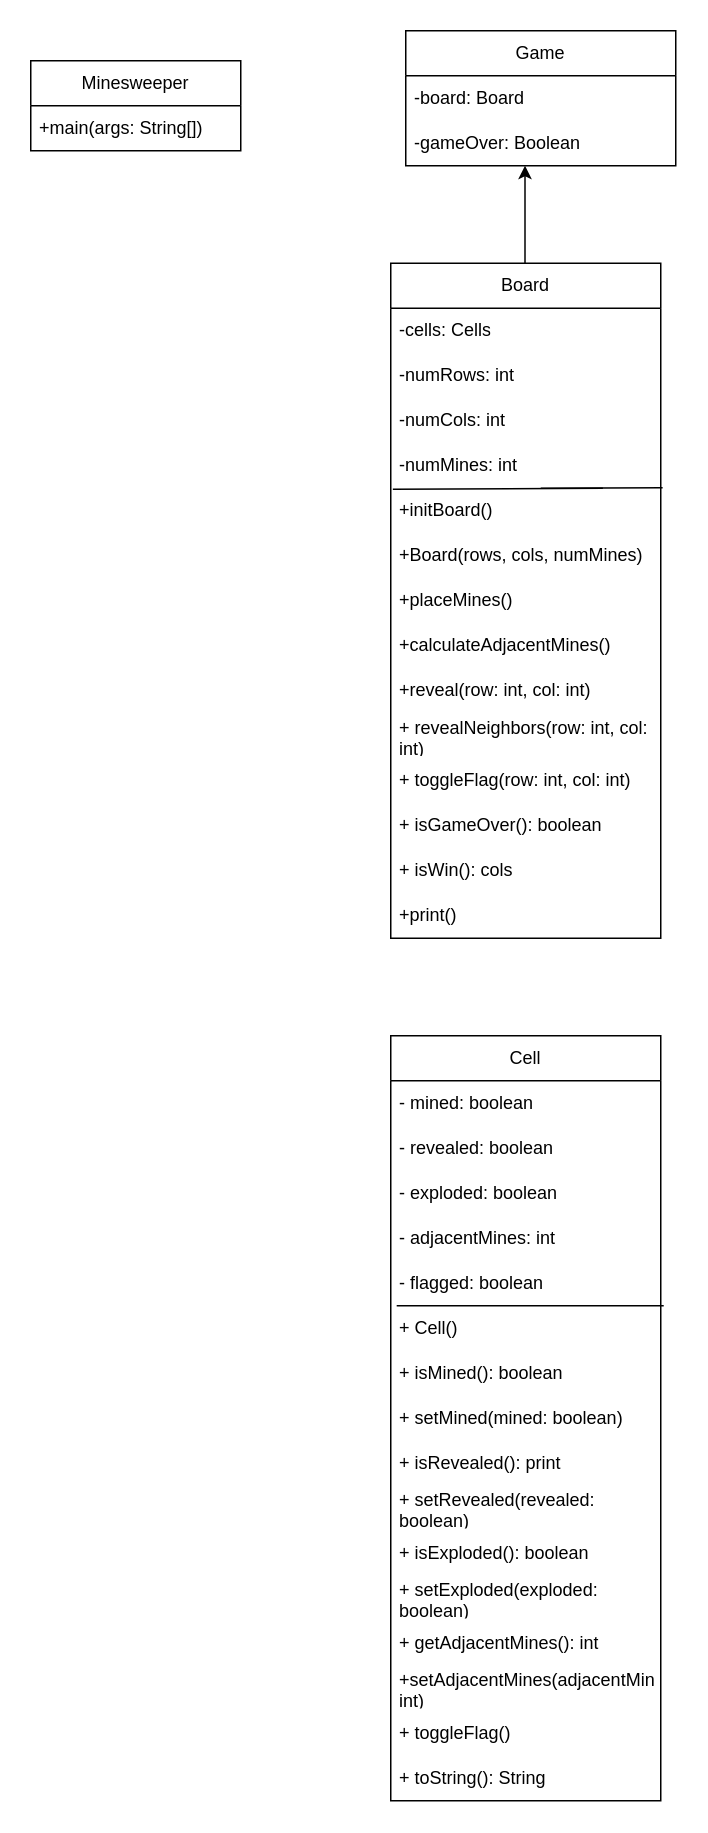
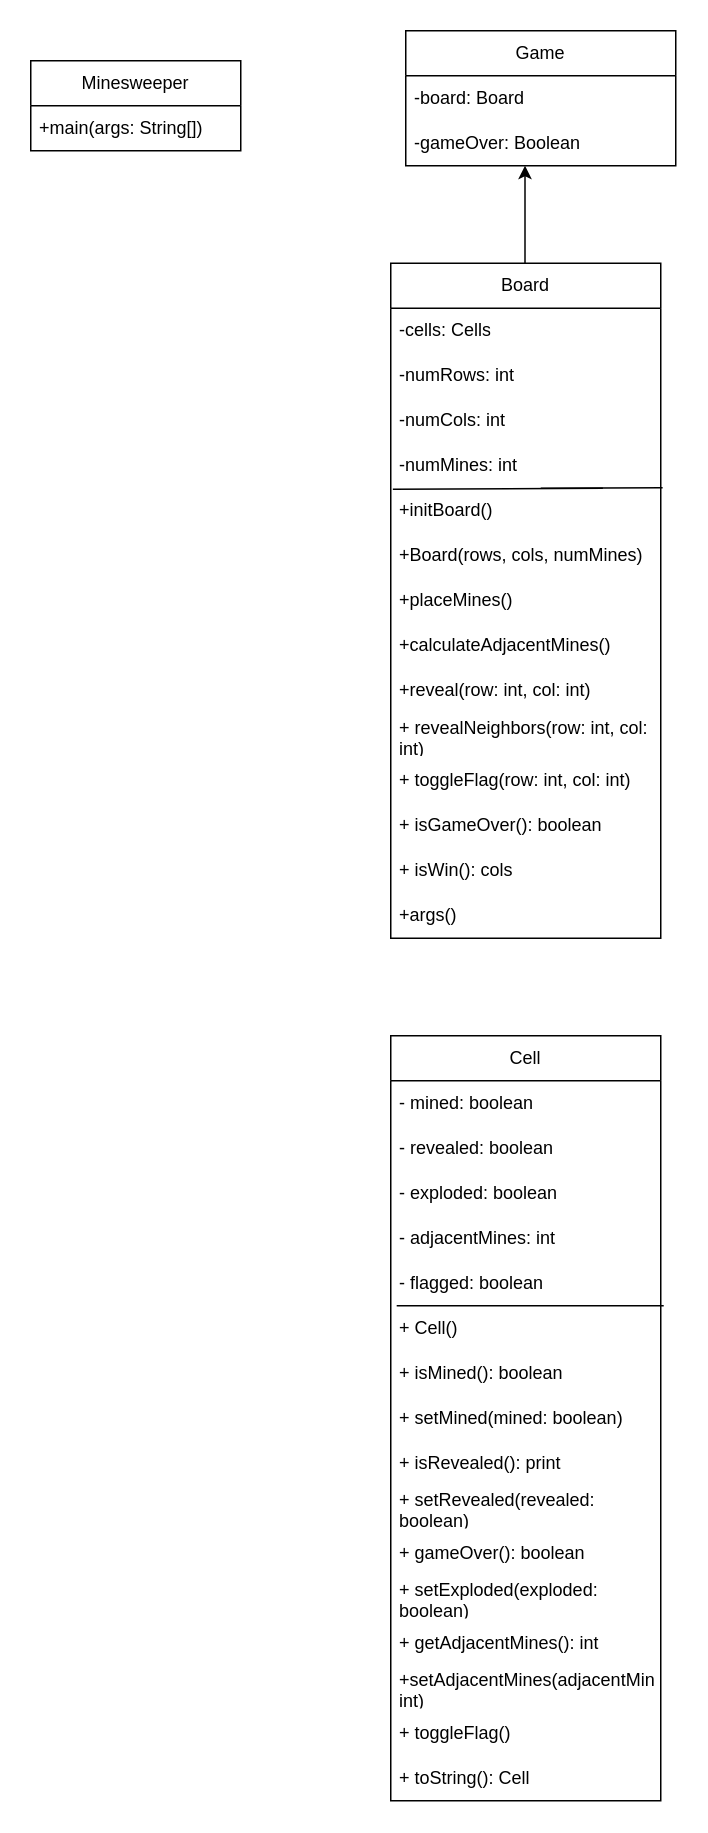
  <mxCell id="0" />
  <mxCell id="1" parent="0" />
  <mxCell id="2" value="Board" style="swimlane;fontStyle=0;childLayout=stackLayout;horizontal=1;startSize=30;horizontalStack=0;resizeParent=1;resizeParentMax=0;resizeLast=0;collapsible=1;marginBottom=0;whiteSpace=wrap;html=1;arcSize=15;" vertex="1" parent="1"><mxGeometry x="260" y="175" width="180" height="450" as="geometry"><mxRectangle x="300" y="220" width="60" height="30" as="alternateBounds" /></mxGeometry></mxCell>
  <mxCell id="3" value="-cells: Cells" style="text;strokeColor=none;fillColor=none;align=left;verticalAlign=middle;spacingLeft=4;spacingRight=4;overflow=hidden;points=[[0,0.5],[1,0.5]];portConstraint=eastwest;rotatable=0;whiteSpace=wrap;html=1;" vertex="1" parent="2"><mxGeometry y="30" width="180" height="30" as="geometry" /></mxCell>
  <mxCell id="4" value="-numRows: int" style="text;strokeColor=none;fillColor=none;align=left;verticalAlign=middle;spacingLeft=4;spacingRight=4;overflow=hidden;points=[[0,0.5],[1,0.5]];portConstraint=eastwest;rotatable=0;whiteSpace=wrap;html=1;" vertex="1" parent="2"><mxGeometry y="60" width="180" height="30" as="geometry" /></mxCell>
  <mxCell id="5" value="-numCols: int" style="text;strokeColor=none;fillColor=none;align=left;verticalAlign=middle;spacingLeft=4;spacingRight=4;overflow=hidden;points=[[0,0.5],[1,0.5]];portConstraint=eastwest;rotatable=0;whiteSpace=wrap;html=1;" vertex="1" parent="2"><mxGeometry y="90" width="180" height="30" as="geometry" /></mxCell>
  <mxCell id="6" value="-numMines: int" style="text;strokeColor=none;fillColor=none;align=left;verticalAlign=middle;spacingLeft=4;spacingRight=4;overflow=hidden;points=[[0,0.5],[1,0.5]];portConstraint=eastwest;rotatable=0;whiteSpace=wrap;html=1;" vertex="1" parent="2"><mxGeometry y="120" width="180" height="30" as="geometry" /></mxCell>
  <mxCell id="7" value="" style="endArrow=none;html=1;rounded=0;exitX=0.01;exitY=1.111;exitDx=0;exitDy=0;exitPerimeter=0;entryX=1.01;entryY=0.089;entryDx=0;entryDy=0;entryPerimeter=0;" edge="1" parent="2"><mxGeometry width="50" height="50" relative="1" as="geometry"><mxPoint x="1.4" y="150.66" as="sourcePoint" /><mxPoint x="141.4" y="150.0" as="targetPoint" /></mxGeometry></mxCell>
  <mxCell id="8" value="" style="endArrow=none;html=1;rounded=0;entryX=1.007;entryY=0.989;entryDx=0;entryDy=0;entryPerimeter=0;" edge="1" parent="2" target="6"><mxGeometry width="50" height="50" relative="1" as="geometry"><mxPoint x="100" y="150" as="sourcePoint" /><mxPoint x="150" y="100" as="targetPoint" /></mxGeometry></mxCell>
  <mxCell id="9" value="+initBoard()" style="text;strokeColor=none;fillColor=none;align=left;verticalAlign=middle;spacingLeft=4;spacingRight=4;overflow=hidden;points=[[0,0.5],[1,0.5]];portConstraint=eastwest;rotatable=0;whiteSpace=wrap;html=1;" vertex="1" parent="2"><mxGeometry y="150" width="180" height="30" as="geometry" /></mxCell>
  <mxCell id="10" value="+Board(rows, cols, numMines)" style="text;strokeColor=none;fillColor=none;align=left;verticalAlign=middle;spacingLeft=4;spacingRight=4;overflow=hidden;points=[[0,0.5],[1,0.5]];portConstraint=eastwest;rotatable=0;whiteSpace=wrap;html=1;" vertex="1" parent="2"><mxGeometry y="180" width="180" height="30" as="geometry" /></mxCell>
  <mxCell id="11" value="+placeMines()" style="text;strokeColor=none;fillColor=none;align=left;verticalAlign=middle;spacingLeft=4;spacingRight=4;overflow=hidden;points=[[0,0.5],[1,0.5]];portConstraint=eastwest;rotatable=0;whiteSpace=wrap;html=1;" vertex="1" parent="2"><mxGeometry y="210" width="180" height="30" as="geometry" /></mxCell>
  <mxCell id="12" value="+calculateAdjacentMines()" style="text;strokeColor=none;fillColor=none;align=left;verticalAlign=middle;spacingLeft=4;spacingRight=4;overflow=hidden;points=[[0,0.5],[1,0.5]];portConstraint=eastwest;rotatable=0;whiteSpace=wrap;html=1;" vertex="1" parent="2"><mxGeometry y="240" width="180" height="30" as="geometry" /></mxCell>
  <mxCell id="13" value="+reveal(row: int, col: int)" style="text;strokeColor=none;fillColor=none;align=left;verticalAlign=middle;spacingLeft=4;spacingRight=4;overflow=hidden;points=[[0,0.5],[1,0.5]];portConstraint=eastwest;rotatable=0;whiteSpace=wrap;html=1;" vertex="1" parent="2"><mxGeometry y="270" width="180" height="30" as="geometry" /></mxCell>
  <mxCell id="14" value="+ revealNeighbors(row: int, col: int)" style="text;strokeColor=none;fillColor=none;align=left;verticalAlign=middle;spacingLeft=4;spacingRight=4;overflow=hidden;points=[[0,0.5],[1,0.5]];portConstraint=eastwest;rotatable=0;whiteSpace=wrap;html=1;" vertex="1" parent="2"><mxGeometry y="300" width="180" height="30" as="geometry" /></mxCell>
  <mxCell id="15" value="+ toggleFlag(row: int, col: int)" style="text;strokeColor=none;fillColor=none;align=left;verticalAlign=middle;spacingLeft=4;spacingRight=4;overflow=hidden;points=[[0,0.5],[1,0.5]];portConstraint=eastwest;rotatable=0;whiteSpace=wrap;html=1;" vertex="1" parent="2"><mxGeometry y="330" width="180" height="30" as="geometry" /></mxCell>
  <mxCell id="16" value="+ isGameOver(): boolean" style="text;strokeColor=none;fillColor=none;align=left;verticalAlign=middle;spacingLeft=4;spacingRight=4;overflow=hidden;points=[[0,0.5],[1,0.5]];portConstraint=eastwest;rotatable=0;whiteSpace=wrap;html=1;" vertex="1" parent="2"><mxGeometry y="360" width="180" height="30" as="geometry" /></mxCell>
  <mxCell id="17" value="+ isWin(): cols&amp;nbsp;" style="text;strokeColor=none;fillColor=none;align=left;verticalAlign=middle;spacingLeft=4;spacingRight=4;overflow=hidden;points=[[0,0.5],[1,0.5]];portConstraint=eastwest;rotatable=0;whiteSpace=wrap;html=1;" vertex="1" parent="2"><mxGeometry y="390" width="180" height="30" as="geometry" /></mxCell>
- <mxCell id="18" value="+print()" style="text;strokeColor=none;fillColor=none;align=left;verticalAlign=middle;spacingLeft=4;spacingRight=4;overflow=hidden;points=[[0,0.5],[1,0.5]];portConstraint=eastwest;rotatable=0;whiteSpace=wrap;html=1;" vertex="1" parent="2"><mxGeometry y="420" width="180" height="30" as="geometry" /></mxCell>
+ <mxCell id="18" value="+args()" style="text;strokeColor=none;fillColor=none;align=left;verticalAlign=middle;spacingLeft=4;spacingRight=4;overflow=hidden;points=[[0,0.5],[1,0.5]];portConstraint=eastwest;rotatable=0;whiteSpace=wrap;html=1;" vertex="1" parent="2"><mxGeometry y="420" width="180" height="30" as="geometry" /></mxCell>
  <mxCell id="19" value="Minesweeper" style="swimlane;fontStyle=0;childLayout=stackLayout;horizontal=1;startSize=30;horizontalStack=0;resizeParent=1;resizeParentMax=0;resizeLast=0;collapsible=1;marginBottom=0;whiteSpace=wrap;html=1;" vertex="1" parent="1"><mxGeometry x="20" y="40" width="140" height="60" as="geometry" /></mxCell>
  <mxCell id="20" value="+main(args: String[])" style="text;strokeColor=none;fillColor=none;align=left;verticalAlign=middle;spacingLeft=4;spacingRight=4;overflow=hidden;points=[[0,0.5],[1,0.5]];portConstraint=eastwest;rotatable=0;whiteSpace=wrap;html=1;" vertex="1" parent="19"><mxGeometry y="30" width="140" height="30" as="geometry" /></mxCell>
  <mxCell id="21" value="Game" style="swimlane;fontStyle=0;childLayout=stackLayout;horizontal=1;startSize=30;horizontalStack=0;resizeParent=1;resizeParentMax=0;resizeLast=0;collapsible=1;marginBottom=0;whiteSpace=wrap;html=1;" vertex="1" parent="1"><mxGeometry x="270" y="20" width="180" height="90" as="geometry" /></mxCell>
  <mxCell id="22" value="-board: Board" style="text;strokeColor=none;fillColor=none;align=left;verticalAlign=middle;spacingLeft=4;spacingRight=4;overflow=hidden;points=[[0,0.5],[1,0.5]];portConstraint=eastwest;rotatable=0;whiteSpace=wrap;html=1;" vertex="1" parent="21"><mxGeometry y="30" width="180" height="30" as="geometry" /></mxCell>
  <mxCell id="23" value="&lt;div&gt;-gameOver: Boolean&amp;nbsp;&lt;/div&gt;" style="text;strokeColor=none;fillColor=none;align=left;verticalAlign=middle;spacingLeft=4;spacingRight=4;overflow=hidden;points=[[0,0.5],[1,0.5]];portConstraint=eastwest;rotatable=0;whiteSpace=wrap;html=1;" vertex="1" parent="21"><mxGeometry y="60" width="180" height="30" as="geometry" /></mxCell>
  <mxCell id="24" value="Cell" style="swimlane;fontStyle=0;childLayout=stackLayout;horizontal=1;startSize=30;horizontalStack=0;resizeParent=1;resizeParentMax=0;resizeLast=0;collapsible=1;marginBottom=0;whiteSpace=wrap;html=1;" vertex="1" parent="1"><mxGeometry x="260" y="690" width="180" height="510" as="geometry" /></mxCell>
  <mxCell id="25" value="- mined: boolean" style="text;strokeColor=none;fillColor=none;align=left;verticalAlign=middle;spacingLeft=4;spacingRight=4;overflow=hidden;points=[[0,0.5],[1,0.5]];portConstraint=eastwest;rotatable=0;whiteSpace=wrap;html=1;" vertex="1" parent="24"><mxGeometry y="30" width="180" height="30" as="geometry" /></mxCell>
  <mxCell id="26" value="- revealed: boolean" style="text;strokeColor=none;fillColor=none;align=left;verticalAlign=middle;spacingLeft=4;spacingRight=4;overflow=hidden;points=[[0,0.5],[1,0.5]];portConstraint=eastwest;rotatable=0;whiteSpace=wrap;html=1;" vertex="1" parent="24"><mxGeometry y="60" width="180" height="30" as="geometry" /></mxCell>
  <mxCell id="27" value="- exploded: boolean&amp;nbsp;" style="text;strokeColor=none;fillColor=none;align=left;verticalAlign=middle;spacingLeft=4;spacingRight=4;overflow=hidden;points=[[0,0.5],[1,0.5]];portConstraint=eastwest;rotatable=0;whiteSpace=wrap;html=1;" vertex="1" parent="24"><mxGeometry y="90" width="180" height="30" as="geometry" /></mxCell>
  <mxCell id="28" value="- adjacentMines: int" style="text;strokeColor=none;fillColor=none;align=left;verticalAlign=middle;spacingLeft=4;spacingRight=4;overflow=hidden;points=[[0,0.5],[1,0.5]];portConstraint=eastwest;rotatable=0;whiteSpace=wrap;html=1;" vertex="1" parent="24"><mxGeometry y="120" width="180" height="30" as="geometry" /></mxCell>
  <mxCell id="29" value="- flagged: boolean" style="text;strokeColor=none;fillColor=none;align=left;verticalAlign=middle;spacingLeft=4;spacingRight=4;overflow=hidden;points=[[0,0.5],[1,0.5]];portConstraint=eastwest;rotatable=0;whiteSpace=wrap;html=1;" vertex="1" parent="24"><mxGeometry y="150" width="180" height="30" as="geometry" /></mxCell>
  <mxCell id="30" value="" style="endArrow=none;html=1;rounded=0;exitX=0.022;exitY=0;exitDx=0;exitDy=0;exitPerimeter=0;entryX=1.011;entryY=0;entryDx=0;entryDy=0;entryPerimeter=0;" edge="1" parent="24" source="31" target="31"><mxGeometry width="50" height="50" relative="1" as="geometry"><mxPoint x="20" y="210" as="sourcePoint" /><mxPoint x="70" y="160" as="targetPoint" /></mxGeometry></mxCell>
  <mxCell id="31" value="+ Cell()&amp;nbsp;&amp;nbsp;" style="text;strokeColor=none;fillColor=none;align=left;verticalAlign=middle;spacingLeft=4;spacingRight=4;overflow=hidden;points=[[0,0.5],[1,0.5]];portConstraint=eastwest;rotatable=0;whiteSpace=wrap;html=1;" vertex="1" parent="24"><mxGeometry y="180" width="180" height="30" as="geometry" /></mxCell>
  <mxCell id="32" value="+ isMined(): boolean&amp;nbsp;" style="text;strokeColor=none;fillColor=none;align=left;verticalAlign=middle;spacingLeft=4;spacingRight=4;overflow=hidden;points=[[0,0.5],[1,0.5]];portConstraint=eastwest;rotatable=0;whiteSpace=wrap;html=1;" vertex="1" parent="24"><mxGeometry y="210" width="180" height="30" as="geometry" /></mxCell>
  <mxCell id="33" value="+ setMined(mined: boolean)" style="text;strokeColor=none;fillColor=none;align=left;verticalAlign=middle;spacingLeft=4;spacingRight=4;overflow=hidden;points=[[0,0.5],[1,0.5]];portConstraint=eastwest;rotatable=0;whiteSpace=wrap;html=1;" vertex="1" parent="24"><mxGeometry y="240" width="180" height="30" as="geometry" /></mxCell>
  <mxCell id="34" value="+ isRevealed(): print" style="text;strokeColor=none;fillColor=none;align=left;verticalAlign=middle;spacingLeft=4;spacingRight=4;overflow=hidden;points=[[0,0.5],[1,0.5]];portConstraint=eastwest;rotatable=0;whiteSpace=wrap;html=1;" vertex="1" parent="24"><mxGeometry y="270" width="180" height="30" as="geometry" /></mxCell>
  <mxCell id="35" value="+ setRevealed(revealed: boolean)" style="text;strokeColor=none;fillColor=none;align=left;verticalAlign=middle;spacingLeft=4;spacingRight=4;overflow=hidden;points=[[0,0.5],[1,0.5]];portConstraint=eastwest;rotatable=0;whiteSpace=wrap;html=1;" vertex="1" parent="24"><mxGeometry y="300" width="180" height="30" as="geometry" /></mxCell>
- <mxCell id="36" value="+ isExploded(): boolean" style="text;strokeColor=none;fillColor=none;align=left;verticalAlign=middle;spacingLeft=4;spacingRight=4;overflow=hidden;points=[[0,0.5],[1,0.5]];portConstraint=eastwest;rotatable=0;whiteSpace=wrap;html=1;" vertex="1" parent="24"><mxGeometry y="330" width="180" height="30" as="geometry" /></mxCell>
+ <mxCell id="36" value="+ gameOver(): boolean" style="text;strokeColor=none;fillColor=none;align=left;verticalAlign=middle;spacingLeft=4;spacingRight=4;overflow=hidden;points=[[0,0.5],[1,0.5]];portConstraint=eastwest;rotatable=0;whiteSpace=wrap;html=1;" vertex="1" parent="24"><mxGeometry y="330" width="180" height="30" as="geometry" /></mxCell>
  <mxCell id="37" value="+ setExploded(exploded: boolean)" style="text;strokeColor=none;fillColor=none;align=left;verticalAlign=middle;spacingLeft=4;spacingRight=4;overflow=hidden;points=[[0,0.5],[1,0.5]];portConstraint=eastwest;rotatable=0;whiteSpace=wrap;html=1;" vertex="1" parent="24"><mxGeometry y="360" width="180" height="30" as="geometry" /></mxCell>
  <mxCell id="38" value="+ getAdjacentMines(): int" style="text;strokeColor=none;fillColor=none;align=left;verticalAlign=middle;spacingLeft=4;spacingRight=4;overflow=hidden;points=[[0,0.5],[1,0.5]];portConstraint=eastwest;rotatable=0;whiteSpace=wrap;html=1;" vertex="1" parent="24"><mxGeometry y="390" width="180" height="30" as="geometry" /></mxCell>
  <mxCell id="39" value="+setAdjacentMines(adjacentMines: int)" style="text;strokeColor=none;fillColor=none;align=left;verticalAlign=middle;spacingLeft=4;spacingRight=4;overflow=hidden;points=[[0,0.5],[1,0.5]];portConstraint=eastwest;rotatable=0;whiteSpace=wrap;html=1;" vertex="1" parent="24"><mxGeometry y="420" width="180" height="30" as="geometry" /></mxCell>
  <mxCell id="40" value="+ toggleFlag()&amp;nbsp;&amp;nbsp;" style="text;strokeColor=none;fillColor=none;align=left;verticalAlign=middle;spacingLeft=4;spacingRight=4;overflow=hidden;points=[[0,0.5],[1,0.5]];portConstraint=eastwest;rotatable=0;whiteSpace=wrap;html=1;" vertex="1" parent="24"><mxGeometry y="450" width="180" height="30" as="geometry" /></mxCell>
- <mxCell id="41" value="+ toString(): String&amp;nbsp;" style="text;strokeColor=none;fillColor=none;align=left;verticalAlign=middle;spacingLeft=4;spacingRight=4;overflow=hidden;points=[[0,0.5],[1,0.5]];portConstraint=eastwest;rotatable=0;whiteSpace=wrap;html=1;" vertex="1" parent="24"><mxGeometry y="480" width="180" height="30" as="geometry" /></mxCell>
+ <mxCell id="41" value="+ toString(): Cell&amp;nbsp;" style="text;strokeColor=none;fillColor=none;align=left;verticalAlign=middle;spacingLeft=4;spacingRight=4;overflow=hidden;points=[[0,0.5],[1,0.5]];portConstraint=eastwest;rotatable=0;whiteSpace=wrap;html=1;" vertex="1" parent="24"><mxGeometry y="480" width="180" height="30" as="geometry" /></mxCell>
  <mxCell id="42" value="" style="edgeStyle=orthogonalEdgeStyle;rounded=0;orthogonalLoop=1;jettySize=auto;html=1;" edge="1" parent="1"><mxGeometry relative="1" as="geometry"><mxPoint x="349.5" y="175" as="sourcePoint" /><mxPoint x="349.5" y="110" as="targetPoint" /><Array as="points"><mxPoint x="349.5" y="125" /><mxPoint x="349.5" y="125" /></Array></mxGeometry></mxCell>
